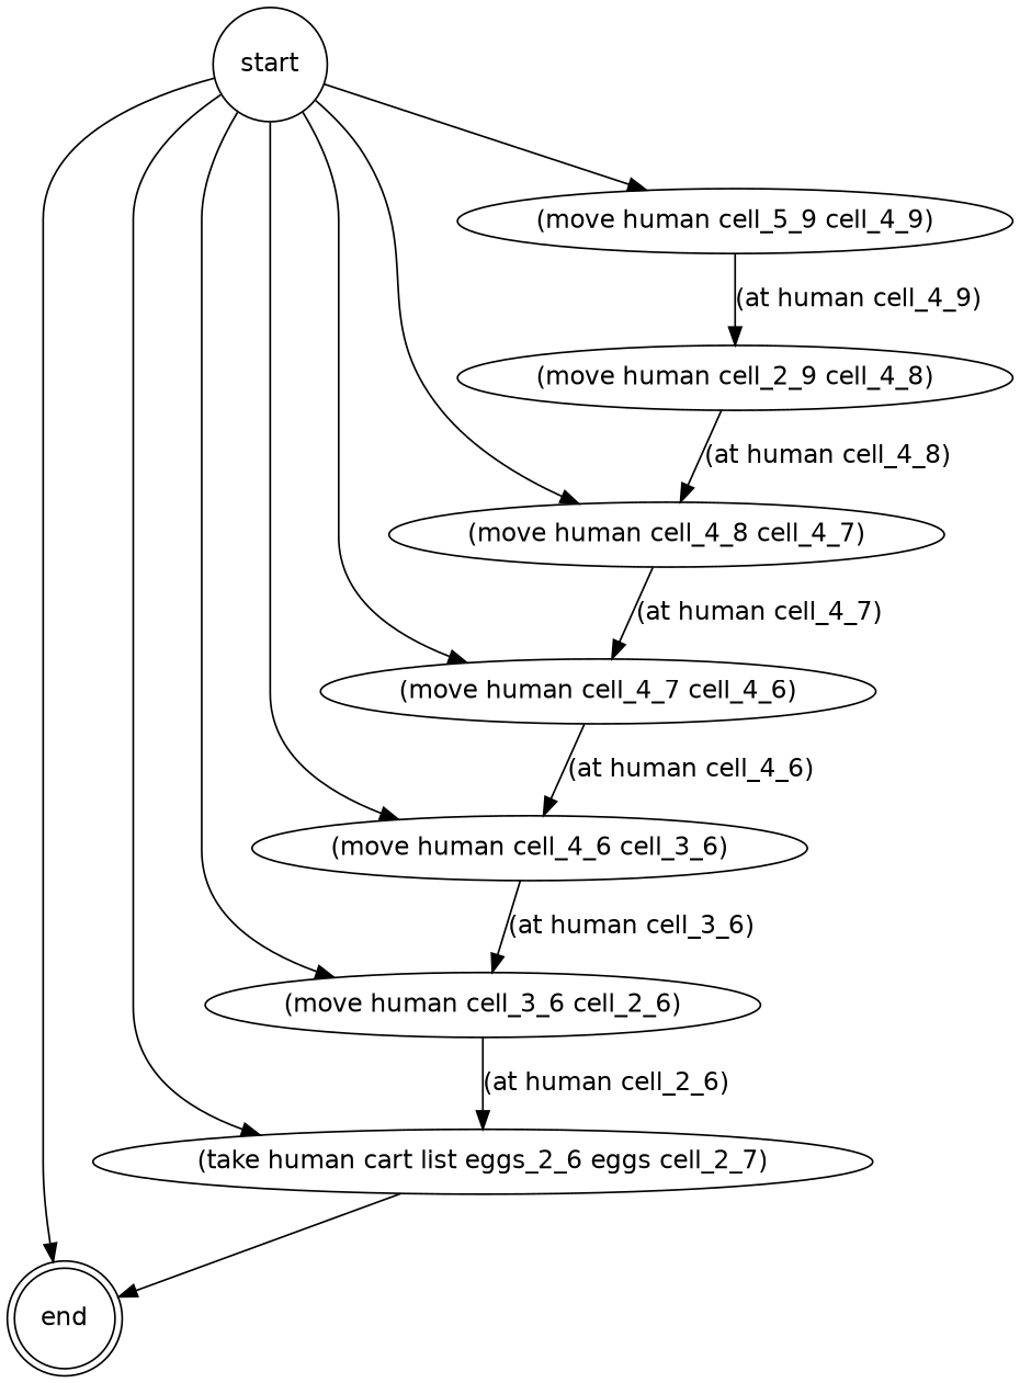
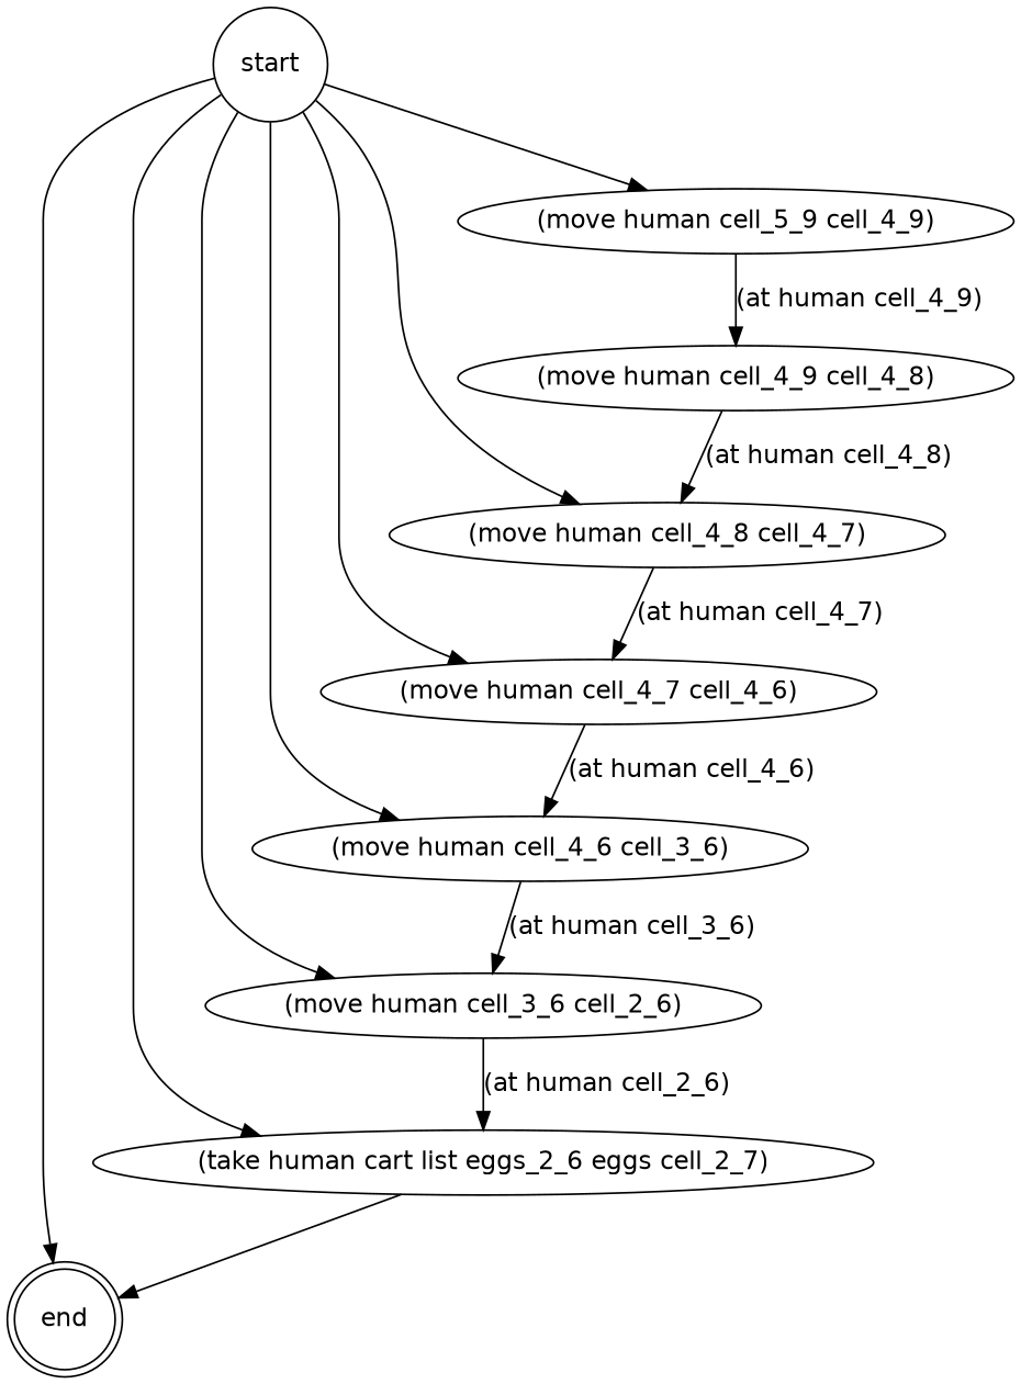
  strict digraph {
    fontname=helvetica
    node [fontname=helvetica shape=ellipse]
    edge [fontname=helvetica]
    n1 [label=end peripheries=2 shape=circle]
    n2 [label="(take human cart list eggs_2_6 eggs cell_2_7)"]
    "(move human cell_3_6 cell_2_6)"
    "(move human cell_4_6 cell_3_6)"
    "(move human cell_4_7 cell_4_6)"
    "(move human cell_4_8 cell_4_7)"
-   "(move human cell_4_9 cell_4_8)" [label="(move human cell_2_9 cell_4_8)"]
+   "(move human cell_4_9 cell_4_8)"
    "(move human cell_5_9 cell_4_9)"
    n9 [label=start peripheries=1 shape=circle]
    n2 -> n1
    "(move human cell_3_6 cell_2_6)" -> n2 [label="(at human cell_2_6)"]
    "(move human cell_4_6 cell_3_6)" -> "(move human cell_3_6 cell_2_6)" [label="(at human cell_3_6)"]
    "(move human cell_4_7 cell_4_6)" -> "(move human cell_4_6 cell_3_6)" [label="(at human cell_4_6)"]
    "(move human cell_4_8 cell_4_7)" -> "(move human cell_4_7 cell_4_6)" [label="(at human cell_4_7)"]
    "(move human cell_4_9 cell_4_8)" -> "(move human cell_4_8 cell_4_7)" [label="(at human cell_4_8)"]
    "(move human cell_5_9 cell_4_9)" -> "(move human cell_4_9 cell_4_8)" [label="(at human cell_4_9)"]
    n9 -> n1
    n9 -> n2
    n9 -> "(move human cell_3_6 cell_2_6)"
    n9 -> "(move human cell_4_6 cell_3_6)"
    n9 -> "(move human cell_4_7 cell_4_6)"
    n9 -> "(move human cell_4_8 cell_4_7)"
    n9 -> "(move human cell_5_9 cell_4_9)"
  }
